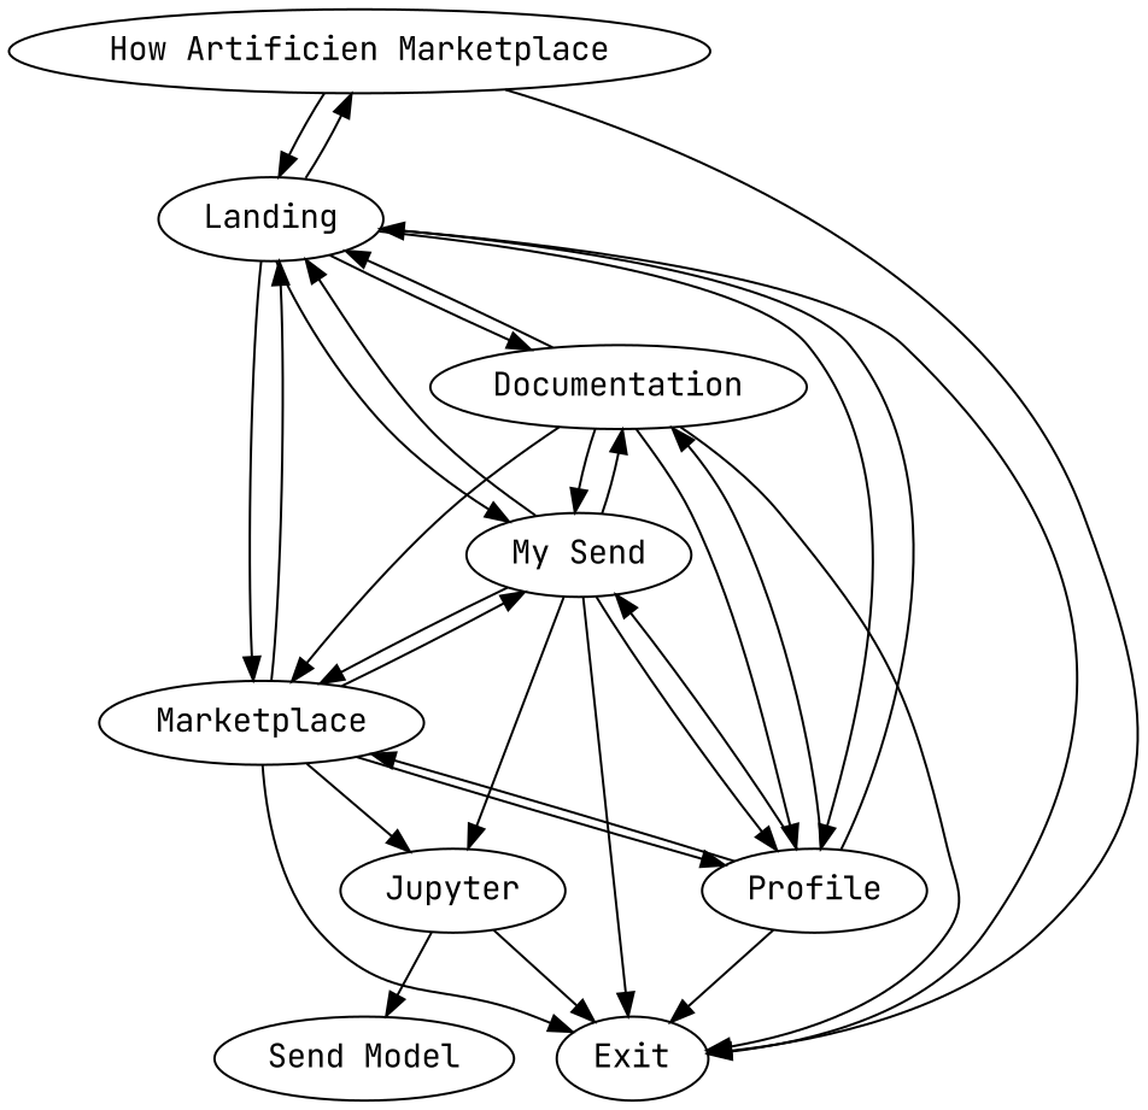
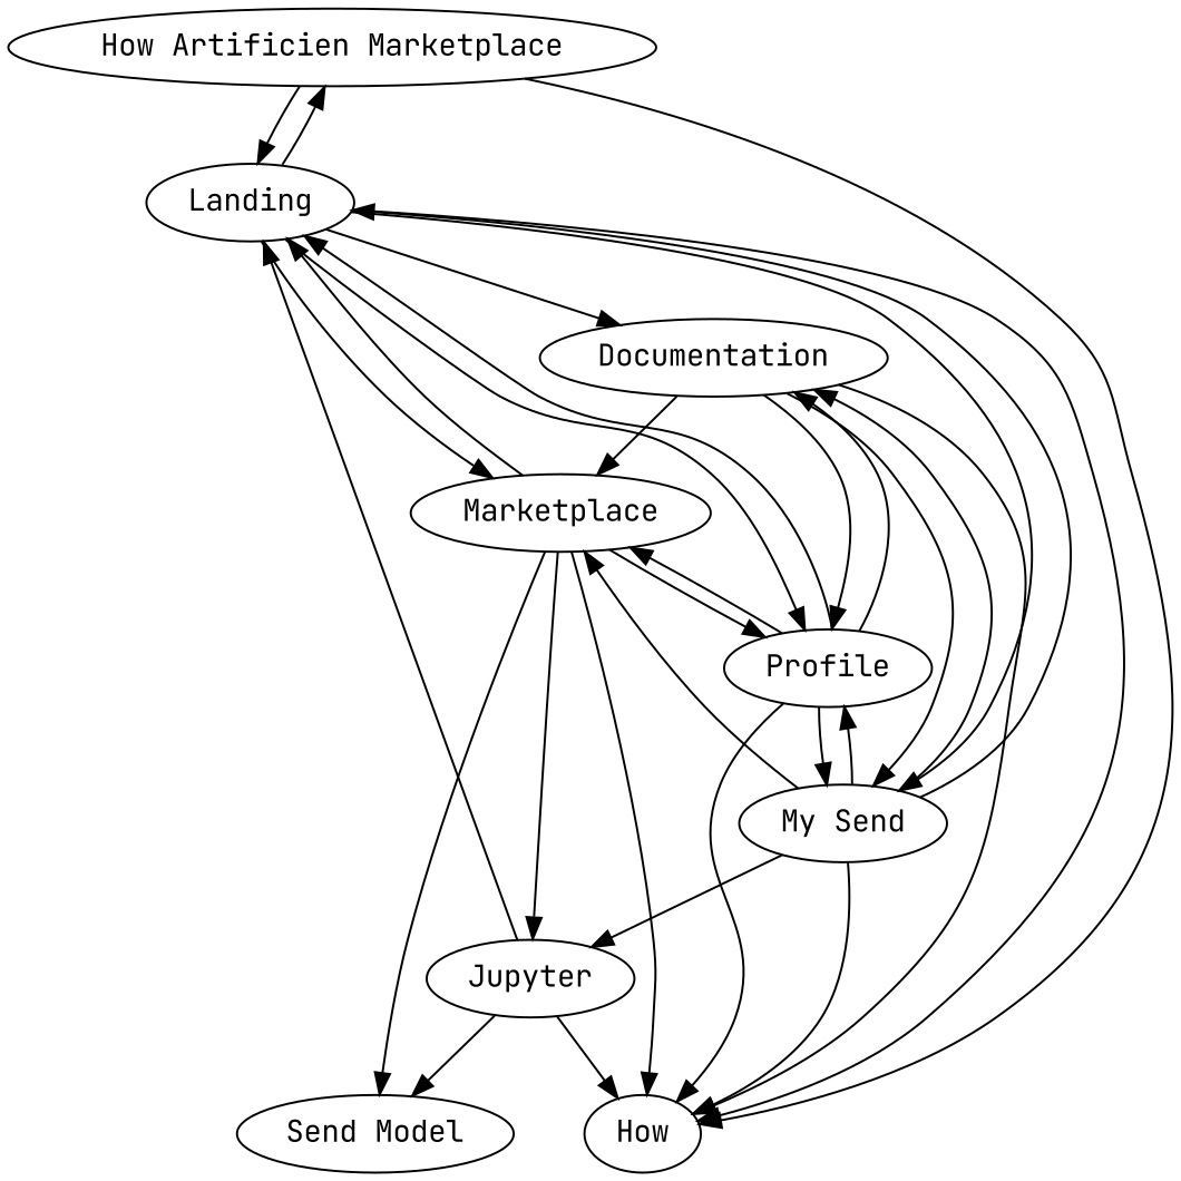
  digraph {
    fontname="JetBrains Mono"
    node [fontname="JetBrains Mono" weight=4]
    edge [fontname="JetBrains Mono" weight=0.1]
    n1 [label="How Artificien Marketplace"]
    Landing [weight=2]
-   Exit [weight=0]
+   Exit [weight=0 label=How]
    Marketplace [weight=7]
    Profile
    n6 [label="My Send"]
    Documentation [weight=15]
    Jupyter [weight=30]
    "Send Model" [weight=0]
    n1 -> Landing [weight=0.4]
    n1 -> Exit [weight=0.6]
    Landing -> n1 [weight=0.4]
    Landing -> Exit [weight=0.2]
    Landing -> Marketplace
    Landing -> Profile
    Landing -> n6
    Landing -> Documentation
    Marketplace -> Landing
    Marketplace -> Exit [weight=0.3]
    Marketplace -> Profile [weight=0.2]
-   Marketplace -> n6 [weight=0.2]
+   Marketplace -> "Send Model" [weight=0.2]
    Marketplace -> Jupyter
    Profile -> Landing
    Profile -> Exit [weight=0.2]
    Profile -> Marketplace [weight=0.2]
    Profile -> n6 [weight=0.3]
    Profile -> Documentation [weight=0.2]
    n6 -> Landing
    n6 -> Exit
    n6 -> Marketplace
    n6 -> Profile
    n6 -> Documentation
    n6 -> Jupyter [weight=0.5]
-   Documentation -> Landing
+   Jupyter -> Landing
    Documentation -> Exit
    Documentation -> Marketplace [weight=0.2]
    Documentation -> Profile [weight=0.2]
    Documentation -> n6 [weight=0.4]
    Jupyter -> Exit [weight=0.5]
    Jupyter -> "Send Model" [weight=0.5]
  }
